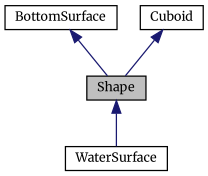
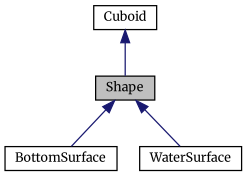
  digraph {
    fontname=Merriweather
    node [color=black fillcolor=white fontname=Merriweather fontsize=10 shape=record style=filled]
    edge [color=midnightblue dir=back fontname=Merriweather fontsize=10 labelfontname=Helvetica labelfontsize=10 style=solid]
    n1 [fillcolor=grey75 fontcolor=black height=0.2 label=Shape width=0.4]
    n2 [height=0.2 label=BottomSurface width=0.4]
    n3 [height=0.2 label=WaterSurface width=0.4]
    n4 [height=0.2 label=Cuboid width=0.4]
-   n2 -> n1
+   n1 -> n2
    n1 -> n3
    n4 -> n1
  }
